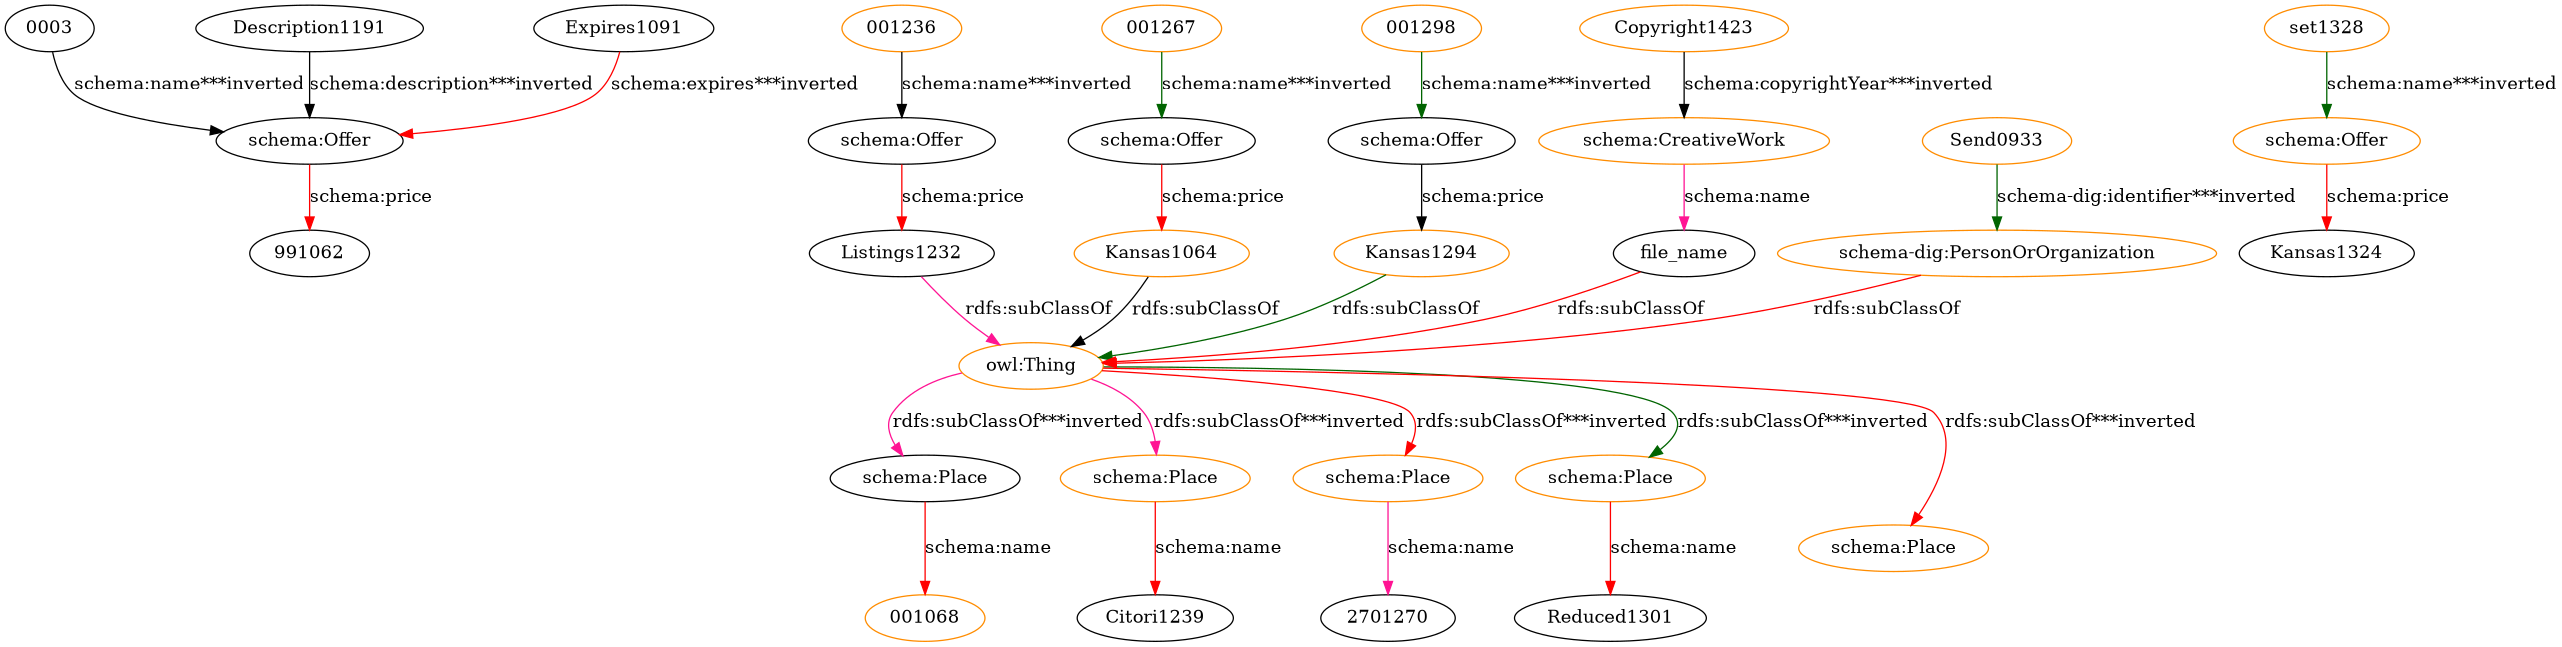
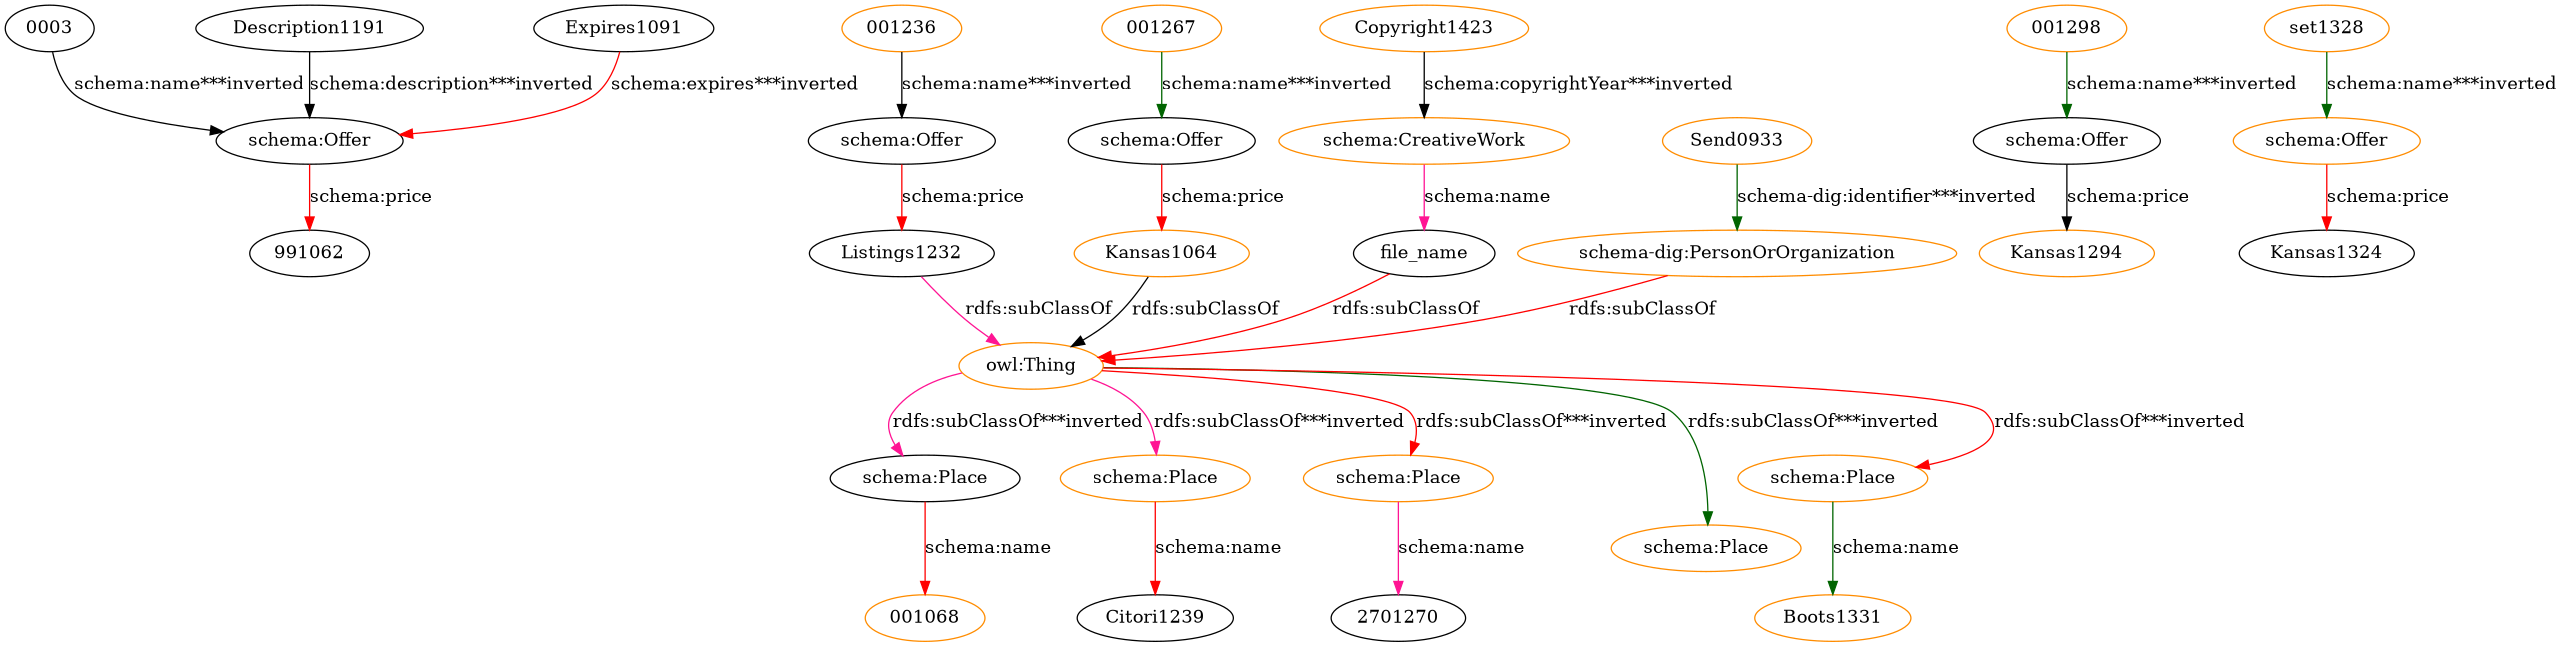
  digraph {
    node [color=darkorange type=attribute_name]
    edge [color=red type=st_property_uri]
    n1 [color=black label=991062]
    n2 [color=black label=2701270]
    n3 [color=black label=0003]
    n4 [color=black label="schema:Offer" type=class_uri]
    n5 [label="owl:Thing" type=special]
    n6 [color=black label="schema:Place" type=class_uri]
    n7 [label="schema:Place" type=class_uri]
    n8 [label="schema:Place" type=class_uri]
    n9 [label="schema:Place" type=class_uri]
    n10 [label="schema:Place" type=class_uri]
    n11 [label=001068]
    n12 [color=black label=Citori1239]
-   n13 [color=black label=Reduced1301]
+   n14 [label=Boots1331]
    n15 [label=001236]
    n16 [color=black label="schema:Offer" type=class_uri]
    n17 [color=black label=Listings1232]
    n18 [label=001267]
    n19 [color=black label="schema:Offer" type=class_uri]
    n20 [label=Kansas1064]
    n21 [label=001298]
    n22 [color=black label="schema:Offer" type=class_uri]
    n23 [label=Kansas1294]
    n24 [label=Copyright1423]
    n25 [label="schema:CreativeWork" type=class_uri]
    n26 [color=black label=file_name]
    n27 [color=black label=Description1191]
    n28 [color=black label=Expires1091]
    n29 [color=black label=Kansas1324]
    n30 [label=Send0933]
    n31 [label="schema-dig:PersonOrOrganization" type=class_uri]
    n32 [label="schema:Offer" type=class_uri]
    n33 [label=set1328]
    n3 -> n4 [color=black label="schema:name***inverted" weight=1]
    n4 -> n1 [label="schema:price"]
    n5 -> n6 [color=deeppink label="rdfs:subClassOf***inverted" type=inherited weight=0.3333333333333333]
    n5 -> n7 [color=deeppink label="rdfs:subClassOf***inverted" type=inherited weight=0.3333333333333333]
    n5 -> n8 [label="rdfs:subClassOf***inverted" type=inherited weight=0.3333333333333333]
    n5 -> n9 [color=darkgreen label="rdfs:subClassOf***inverted" type=inherited weight=0.3333333333333333]
    n5 -> n10 [label="rdfs:subClassOf***inverted" type=inherited weight=0.3333333333333333]
    n6 -> n11 [label="schema:name"]
    n7 -> n12 [label="schema:name"]
    n8 -> n2 [color=deeppink label="schema:name"]
-   n9 -> n13 [label="schema:name"]
+   n10 -> n14 [color=darkgreen label="schema:name"]
    n15 -> n16 [color=black label="schema:name***inverted" weight=1]
    n16 -> n17 [label="schema:price"]
    n17 -> n5 [color=deeppink label="rdfs:subClassOf" type=inherited weight=0.3333333333333333]
    n18 -> n19 [color=darkgreen label="schema:name***inverted" weight=1]
    n19 -> n20 [label="schema:price"]
    n20 -> n5 [color=black label="rdfs:subClassOf" type=inherited weight=0.3333333333333333]
    n21 -> n22 [color=darkgreen label="schema:name***inverted" weight=1]
    n22 -> n23 [color=black label="schema:price"]
-   n23 -> n5 [color=darkgreen label="rdfs:subClassOf" type=inherited weight=0.3333333333333333]
    n24 -> n25 [color=black label="schema:copyrightYear***inverted" weight=1]
    n25 -> n26 [color=deeppink label="schema:name"]
    n26 -> n5 [label="rdfs:subClassOf" type=inherited weight=0.3333333333333333]
    n27 -> n4 [color=black label="schema:description***inverted" weight=1]
    n28 -> n4 [label="schema:expires***inverted" weight=1]
    n30 -> n31 [color=darkgreen label="schema-dig:identifier***inverted" weight=1]
    n31 -> n5 [label="rdfs:subClassOf" type=inherited weight=0.3333333333333333]
    n32 -> n29 [label="schema:price"]
    n33 -> n32 [color=darkgreen label="schema:name***inverted" weight=1]
  }
